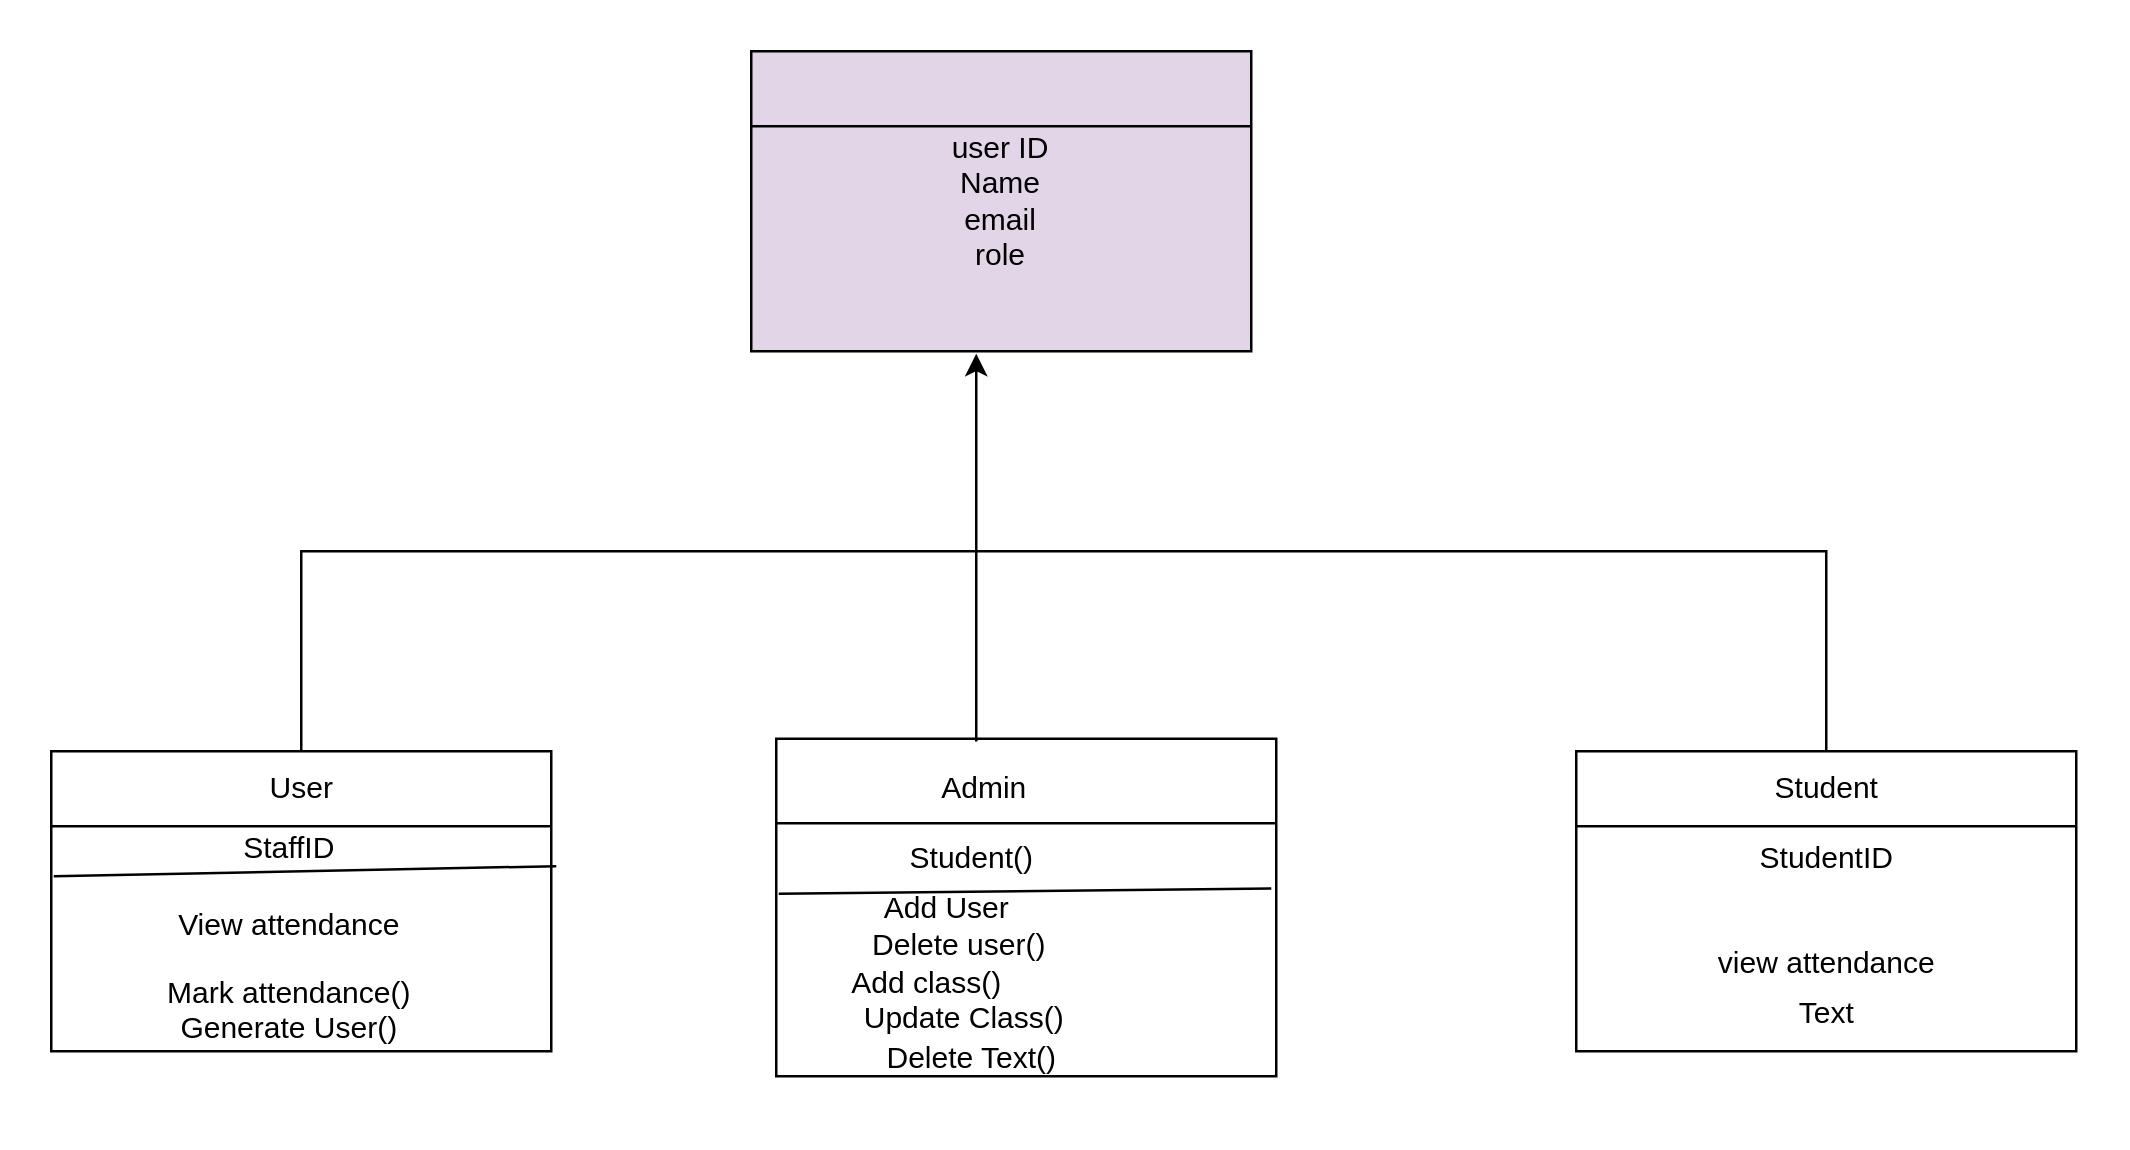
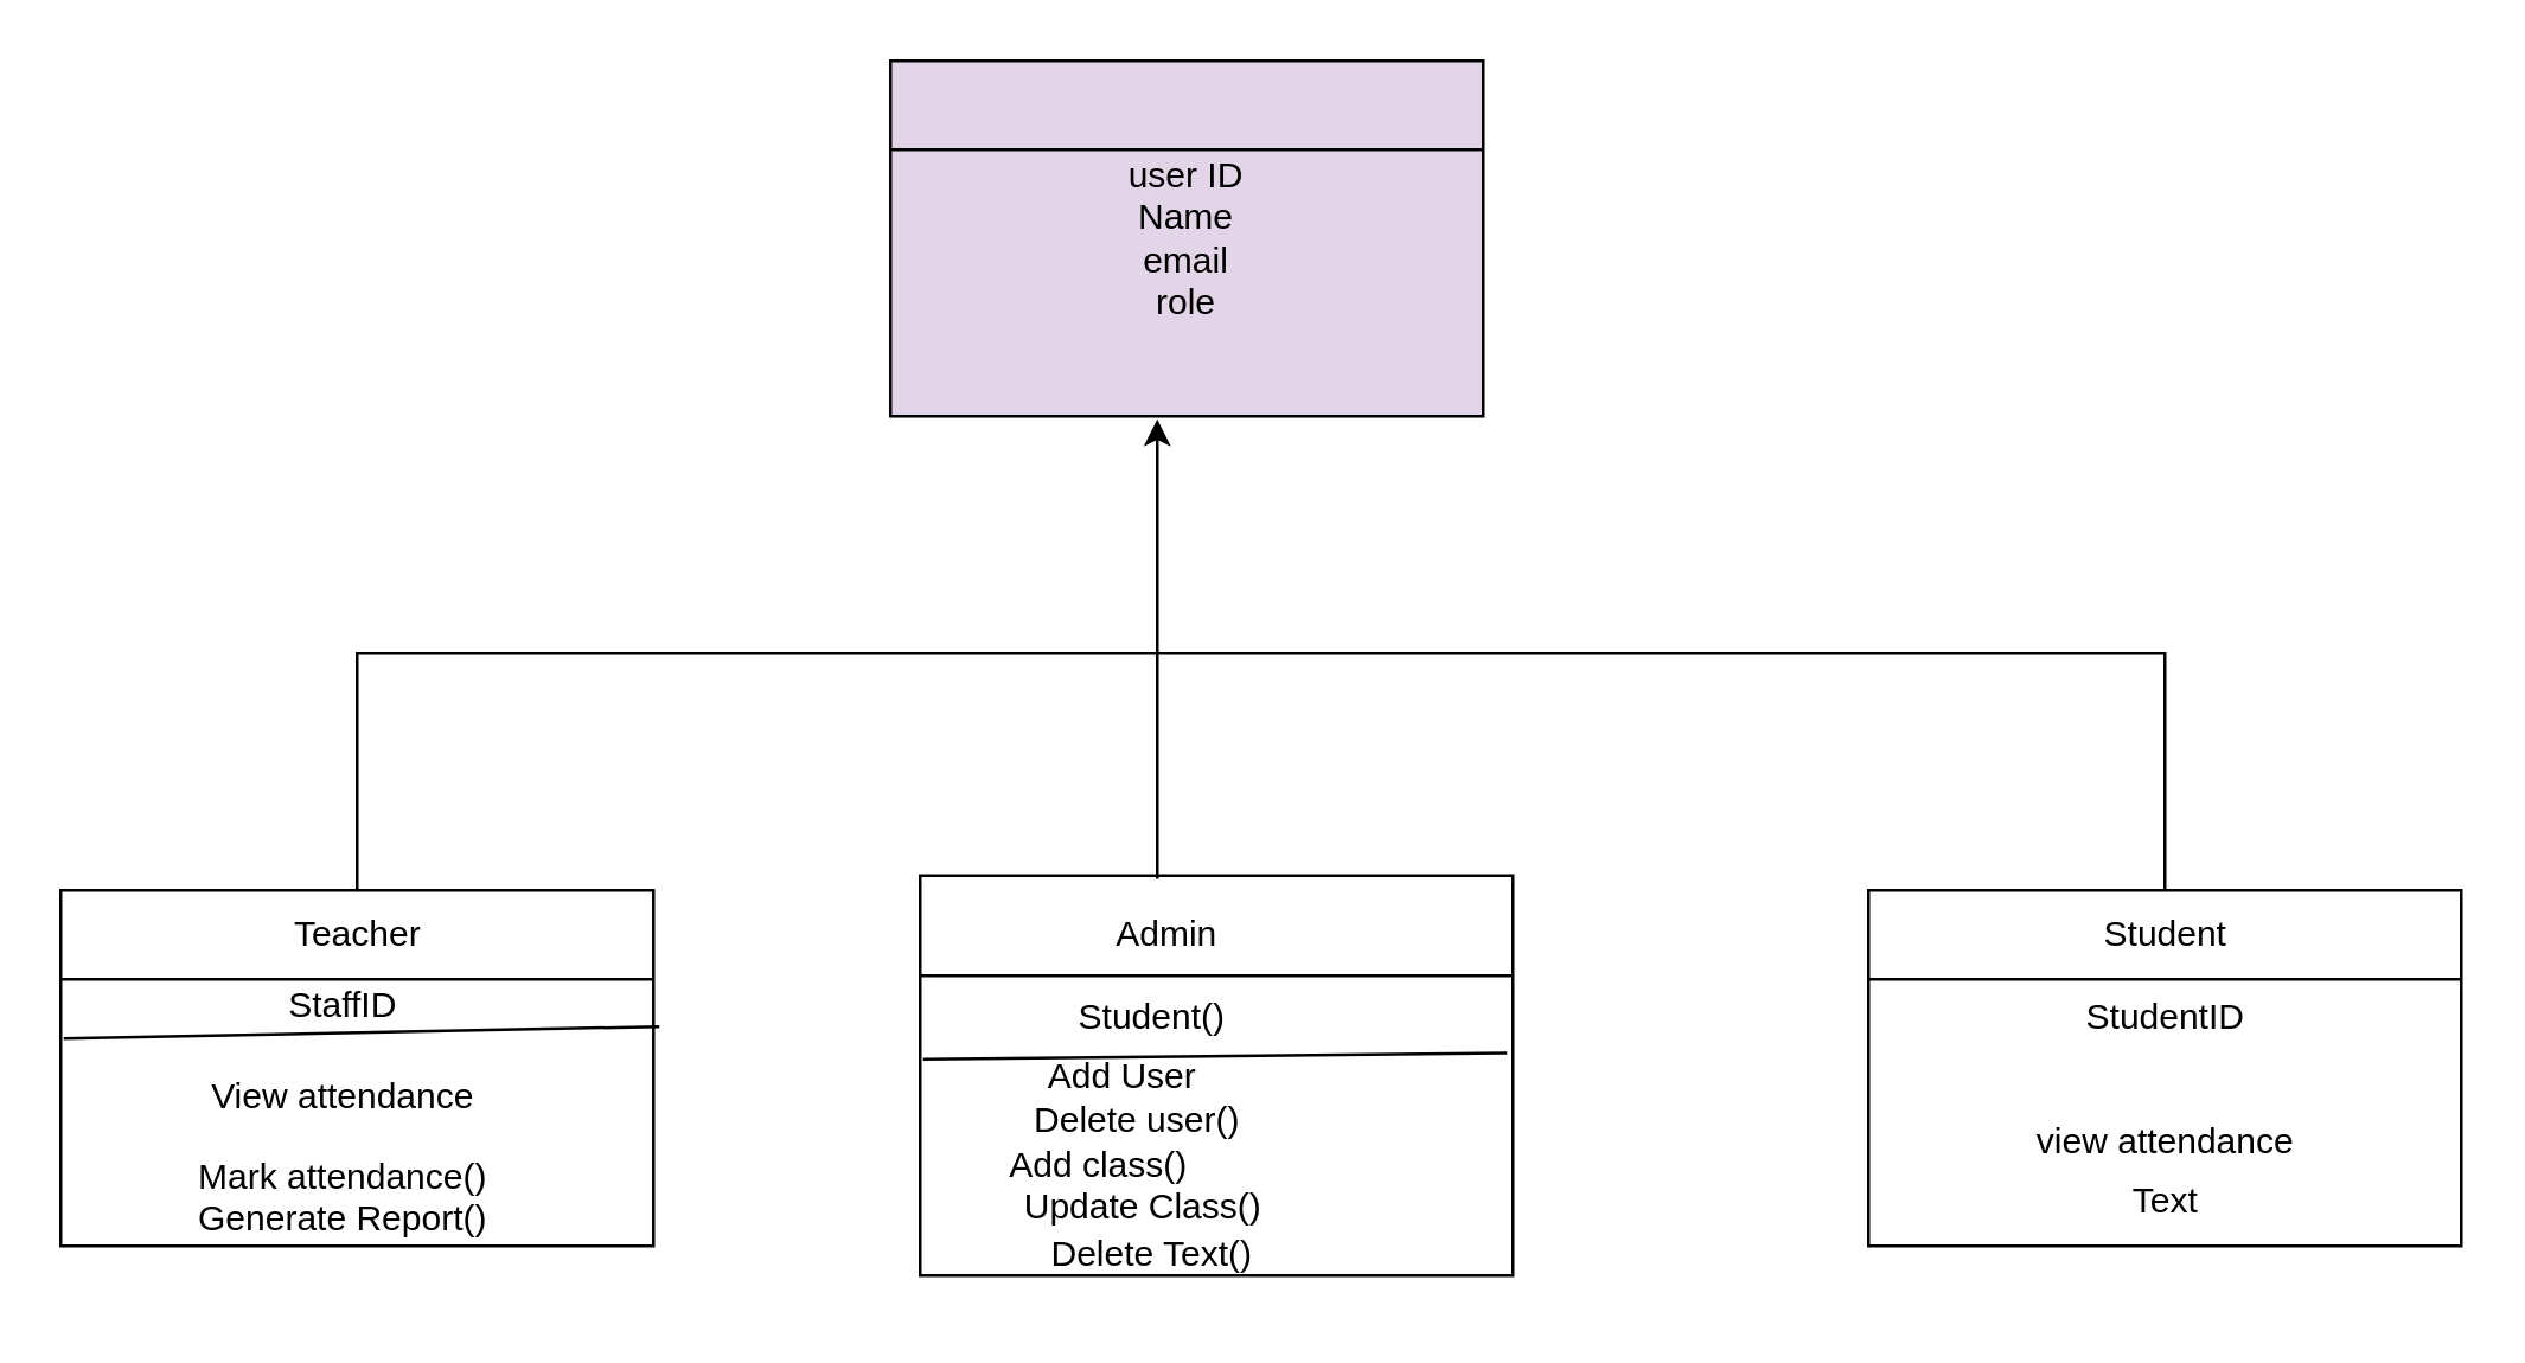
  <mxCell id="0" />
  <mxCell id="1" parent="0" />
  <mxCell id="2" value="user ID&lt;div&gt;Name&lt;/div&gt;&lt;div&gt;email&lt;/div&gt;&lt;div&gt;role&lt;/div&gt;" style="html=1;dashed=0;whiteSpace=wrap;fillColor=#e1d5e7;" vertex="1" parent="1"><mxGeometry x="300" y="20" width="200" height="120" as="geometry" /></mxCell>
  <mxCell id="3" value="" style="html=1;dashed=0;whiteSpace=wrap;" vertex="1" parent="1"><mxGeometry x="630" y="300" width="200" height="120" as="geometry" /></mxCell>
  <mxCell id="4" value="" style="html=1;dashed=0;whiteSpace=wrap;" vertex="1" parent="1"><mxGeometry x="310" y="295" width="200" height="135" as="geometry" /></mxCell>
  <mxCell id="5" value="" style="html=1;dashed=0;whiteSpace=wrap;" vertex="1" parent="1"><mxGeometry x="20" y="300" width="200" height="120" as="geometry" /></mxCell>
  <mxCell id="6" value="" style="endArrow=classic;html=1;rounded=0;exitX=0.4;exitY=0.008;exitDx=0;exitDy=0;exitPerimeter=0;" edge="1" parent="1" source="4"><mxGeometry width="50" height="50" relative="1" as="geometry"><mxPoint x="390" y="220" as="sourcePoint" /><mxPoint x="390" y="141" as="targetPoint" /></mxGeometry></mxCell>
  <mxCell id="7" value="" style="endArrow=none;html=1;rounded=0;exitX=0.5;exitY=0;exitDx=0;exitDy=0;entryX=0.5;entryY=0;entryDx=0;entryDy=0;" edge="1" parent="1" source="5" target="3"><mxGeometry width="50" height="50" relative="1" as="geometry"><mxPoint x="410" y="250" as="sourcePoint" /><mxPoint x="460" y="200" as="targetPoint" /><Array as="points"><mxPoint x="120" y="220" /><mxPoint x="730" y="220" /></Array></mxGeometry></mxCell>
  <mxCell id="8" value="" style="endArrow=none;html=1;rounded=0;exitX=0;exitY=0.25;exitDx=0;exitDy=0;entryX=1;entryY=0.25;entryDx=0;entryDy=0;" edge="1" parent="1" source="5" target="5"><mxGeometry width="50" height="50" relative="1" as="geometry"><mxPoint x="410" y="250" as="sourcePoint" /><mxPoint x="460" y="200" as="targetPoint" /></mxGeometry></mxCell>
  <mxCell id="9" value="" style="endArrow=none;html=1;rounded=0;exitX=0;exitY=0.25;exitDx=0;exitDy=0;entryX=1;entryY=0.25;entryDx=0;entryDy=0;" edge="1" parent="1" source="4" target="4"><mxGeometry width="50" height="50" relative="1" as="geometry"><mxPoint x="420" y="260" as="sourcePoint" /><mxPoint x="470" y="210" as="targetPoint" /></mxGeometry></mxCell>
  <mxCell id="10" value="" style="endArrow=none;html=1;rounded=0;entryX=1;entryY=0.25;entryDx=0;entryDy=0;exitX=0;exitY=0.25;exitDx=0;exitDy=0;" edge="1" parent="1" source="3" target="3"><mxGeometry width="50" height="50" relative="1" as="geometry"><mxPoint x="430" y="270" as="sourcePoint" /><mxPoint x="480" y="220" as="targetPoint" /></mxGeometry></mxCell>
  <mxCell id="11" value="" style="endArrow=none;html=1;rounded=0;exitX=0;exitY=0.25;exitDx=0;exitDy=0;entryX=1;entryY=0.25;entryDx=0;entryDy=0;" edge="1" parent="1" source="2" target="2"><mxGeometry width="50" height="50" relative="1" as="geometry"><mxPoint x="440" y="280" as="sourcePoint" /><mxPoint x="490" y="230" as="targetPoint" /></mxGeometry></mxCell>
- <mxCell id="12" value="Generate User()" style="text;html=1;align=center;verticalAlign=middle;resizable=0;points=[];autosize=1;strokeColor=none;fillColor=none;" vertex="1" parent="1"><mxGeometry x="55" y="396" width="120" height="30" as="geometry" /></mxCell>
- <mxCell id="13" value="User" style="text;html=1;align=center;verticalAlign=middle;resizable=0;points=[];autosize=1;strokeColor=none;fillColor=none;" vertex="1" parent="1"><mxGeometry x="85" y="300" width="70" height="30" as="geometry" /></mxCell>
+ <mxCell id="12" value="Generate Report()" style="text;html=1;align=center;verticalAlign=middle;resizable=0;points=[];autosize=1;strokeColor=none;fillColor=none;" vertex="1" parent="1"><mxGeometry x="55" y="396" width="120" height="30" as="geometry" /></mxCell>
+ <mxCell id="13" value="Teacher" style="text;html=1;align=center;verticalAlign=middle;resizable=0;points=[];autosize=1;strokeColor=none;fillColor=none;" vertex="1" parent="1"><mxGeometry x="85" y="300" width="70" height="30" as="geometry" /></mxCell>
  <mxCell id="14" value="Text" style="text;html=1;align=center;verticalAlign=middle;resizable=0;points=[];autosize=1;strokeColor=none;fillColor=none;" vertex="1" parent="1"><mxGeometry x="705" y="390" width="50" height="30" as="geometry" /></mxCell>
  <mxCell id="15" value="Mark attendance()" style="text;html=1;align=center;verticalAlign=middle;resizable=0;points=[];autosize=1;strokeColor=none;fillColor=none;" vertex="1" parent="1"><mxGeometry x="55" y="382" width="120" height="30" as="geometry" /></mxCell>
  <mxCell id="16" value="View attendance" style="text;html=1;align=center;verticalAlign=middle;resizable=0;points=[];autosize=1;strokeColor=none;fillColor=none;" vertex="1" parent="1"><mxGeometry x="60" y="355" width="110" height="30" as="geometry" /></mxCell>
  <mxCell id="17" value="StaffID" style="text;html=1;align=center;verticalAlign=middle;resizable=0;points=[];autosize=1;strokeColor=none;fillColor=none;" vertex="1" parent="1"><mxGeometry x="85" y="324" width="60" height="30" as="geometry" /></mxCell>
  <mxCell id="18" value="Add User" style="text;html=1;align=center;verticalAlign=middle;resizable=0;points=[];autosize=1;strokeColor=none;fillColor=none;" vertex="1" parent="1"><mxGeometry x="343" y="348" width="70" height="30" as="geometry" /></mxCell>
  <mxCell id="19" value="Add class()" style="text;html=1;align=center;verticalAlign=middle;resizable=0;points=[];autosize=1;strokeColor=none;fillColor=none;" vertex="1" parent="1"><mxGeometry x="330" y="378" width="80" height="30" as="geometry" /></mxCell>
  <mxCell id="20" value="Student()" style="text;html=1;align=center;verticalAlign=middle;resizable=0;points=[];autosize=1;strokeColor=none;fillColor=none;" vertex="1" parent="1"><mxGeometry x="348" y="328" width="80" height="30" as="geometry" /></mxCell>
  <mxCell id="21" value="view attendance" style="text;html=1;align=center;verticalAlign=middle;resizable=0;points=[];autosize=1;strokeColor=none;fillColor=none;" vertex="1" parent="1"><mxGeometry x="675" y="370" width="110" height="30" as="geometry" /></mxCell>
  <mxCell id="22" value="StudentID" style="text;html=1;align=center;verticalAlign=middle;resizable=0;points=[];autosize=1;strokeColor=none;fillColor=none;" vertex="1" parent="1"><mxGeometry x="690" y="328" width="80" height="30" as="geometry" /></mxCell>
  <mxCell id="23" value="Student" style="text;html=1;align=center;verticalAlign=middle;resizable=0;points=[];autosize=1;strokeColor=none;fillColor=none;" vertex="1" parent="1"><mxGeometry x="700" y="300" width="60" height="30" as="geometry" /></mxCell>
  <mxCell id="24" value="Admin" style="text;html=1;align=center;verticalAlign=middle;resizable=0;points=[];autosize=1;strokeColor=none;fillColor=none;" vertex="1" parent="1"><mxGeometry x="363" y="300" width="60" height="30" as="geometry" /></mxCell>
  <mxCell id="25" value="Delete user()" style="text;html=1;align=center;verticalAlign=middle;resizable=0;points=[];autosize=1;strokeColor=none;fillColor=none;" vertex="1" parent="1"><mxGeometry x="338" y="363" width="90" height="30" as="geometry" /></mxCell>
  <mxCell id="26" value="Update Class()" style="text;html=1;align=center;verticalAlign=middle;resizable=0;points=[];autosize=1;strokeColor=none;fillColor=none;" vertex="1" parent="1"><mxGeometry x="335" y="392" width="100" height="30" as="geometry" /></mxCell>
  <mxCell id="27" value="Delete Text()" style="text;html=1;align=center;verticalAlign=middle;resizable=0;points=[];autosize=1;strokeColor=none;fillColor=none;" vertex="1" parent="1"><mxGeometry x="338" y="408" width="100" height="30" as="geometry" /></mxCell>
  <mxCell id="28" value="" style="endArrow=none;html=1;rounded=0;entryX=0.99;entryY=0.444;entryDx=0;entryDy=0;entryPerimeter=0;exitX=0.005;exitY=0.459;exitDx=0;exitDy=0;exitPerimeter=0;" edge="1" parent="1" source="4" target="4"><mxGeometry width="50" height="50" relative="1" as="geometry"><mxPoint x="410" y="250" as="sourcePoint" /><mxPoint x="460" y="200" as="targetPoint" /></mxGeometry></mxCell>
  <mxCell id="29" value="" style="endArrow=none;html=1;rounded=0;entryX=0.005;entryY=0.417;entryDx=0;entryDy=0;exitX=1.01;exitY=0.383;exitDx=0;exitDy=0;exitPerimeter=0;entryPerimeter=0;" edge="1" parent="1" source="5" target="5"><mxGeometry width="50" height="50" relative="1" as="geometry"><mxPoint x="410" y="250" as="sourcePoint" /><mxPoint x="460" y="200" as="targetPoint" /></mxGeometry></mxCell>
